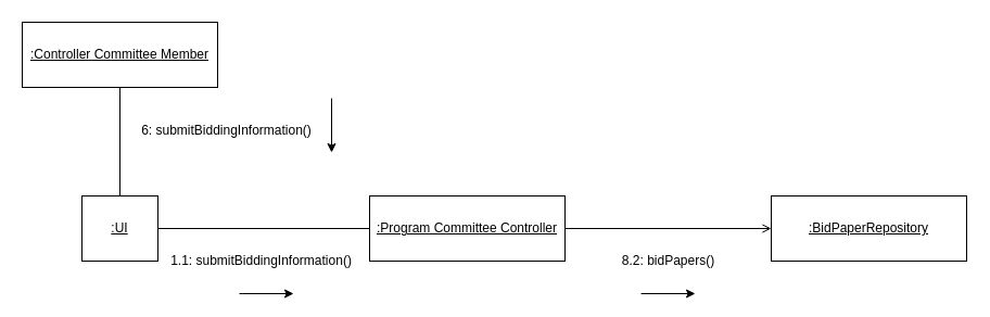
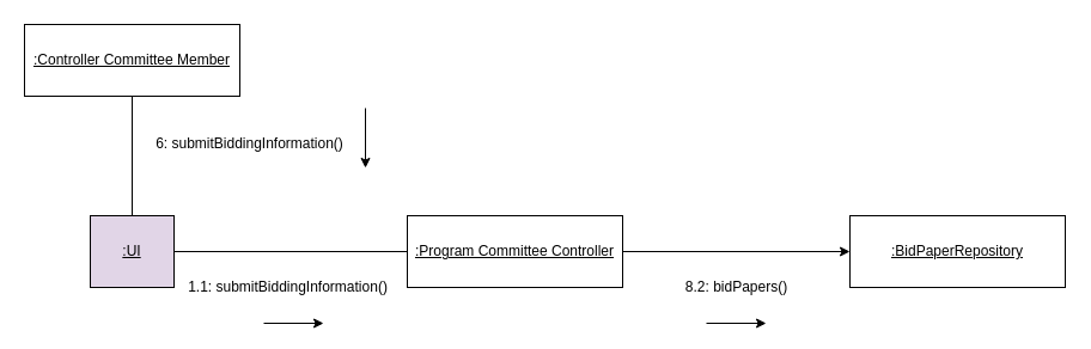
  <mxCell id="0" />
  <mxCell id="1" parent="0" />
  <mxCell id="2" value="&lt;u&gt;:Controller Committee Member&lt;/u&gt;" parent="1" vertex="1" style="rounded=0;whiteSpace=wrap;html=1;"><mxGeometry as="geometry" height="60" width="180" y="20" x="20" /></mxCell>
- <mxCell id="3" value="&lt;u&gt;:UI&lt;/u&gt;" parent="1" vertex="1" style="rounded=0;whiteSpace=wrap;html=1;"><mxGeometry as="geometry" height="60" width="70" y="180" x="75" /></mxCell>
- <mxCell id="4" value="" parent="1" style="edgeStyle=orthogonalEdgeStyle;rounded=0;orthogonalLoop=1;jettySize=auto;html=1;endArrow=open;" source="5" target="6" edge="1"><mxGeometry as="geometry" relative="1" /></mxCell>
+ <mxCell id="3" value="&lt;u&gt;:UI&lt;/u&gt;" parent="1" vertex="1" style="rounded=0;whiteSpace=wrap;html=1;fillColor=#e1d5e7;"><mxGeometry as="geometry" height="60" width="70" y="180" x="75" /></mxCell>
+ <mxCell id="4" value="" parent="1" style="edgeStyle=orthogonalEdgeStyle;rounded=0;orthogonalLoop=1;jettySize=auto;html=1;" source="5" target="6" edge="1"><mxGeometry as="geometry" relative="1" /></mxCell>
  <mxCell id="5" value="&lt;u&gt;:Program Committee Controller&lt;/u&gt;" parent="1" vertex="1" style="rounded=0;whiteSpace=wrap;html=1;"><mxGeometry as="geometry" height="60" width="180" y="180" x="340" /></mxCell>
  <mxCell id="6" value="&lt;u&gt;:BidPaperRepository&lt;/u&gt;" parent="1" vertex="1" style="rounded=0;whiteSpace=wrap;html=1;"><mxGeometry as="geometry" height="60" width="180" y="180" x="710" /></mxCell>
  <mxCell id="7" value="6: submitBiddingInformation()" parent="1" vertex="1" style="text;html=1;align=center;verticalAlign=middle;resizable=0;points=[];autosize=1;"><mxGeometry as="geometry" height="20" width="170" y="110" x="123" /></mxCell>
  <mxCell id="8" value="" parent="1" style="edgeStyle=orthogonalEdgeStyle;rounded=0;orthogonalLoop=1;jettySize=auto;html=1;" edge="1"><mxGeometry as="geometry" relative="1"><mxPoint as="sourcePoint" y="90" x="305" /><mxPoint as="targetPoint" y="140" x="305" /></mxGeometry></mxCell>
  <mxCell id="9" value="" parent="1" style="endArrow=none;html=1;entryX=0.5;entryY=1;entryDx=0;entryDy=0;exitX=0.5;exitY=0;exitDx=0;exitDy=0;" source="3" target="2" edge="1"><mxGeometry as="geometry" height="50" width="50" relative="1"><mxPoint as="sourcePoint" y="160" x="60" /><mxPoint as="targetPoint" y="110" x="110" /></mxGeometry></mxCell>
  <mxCell id="10" value="1.1: submitBiddingInformation()" parent="1" vertex="1" style="text;html=1;align=center;verticalAlign=middle;resizable=0;points=[];autosize=1;"><mxGeometry as="geometry" height="20" width="180" y="230" x="150" /></mxCell>
  <mxCell id="11" value="" parent="1" style="edgeStyle=orthogonalEdgeStyle;rounded=0;orthogonalLoop=1;jettySize=auto;html=1;" edge="1"><mxGeometry as="geometry" relative="1"><mxPoint as="sourcePoint" y="270" x="220" /><mxPoint as="targetPoint" y="270" x="270" /></mxGeometry></mxCell>
  <mxCell id="12" value="" parent="1" style="endArrow=none;html=1;entryX=0;entryY=0.5;entryDx=0;entryDy=0;exitX=1;exitY=0.5;exitDx=0;exitDy=0;" source="3" target="5" edge="1"><mxGeometry as="geometry" height="50" width="50" relative="1"><mxPoint as="sourcePoint" y="240" x="210" /><mxPoint as="targetPoint" y="190" x="260" /></mxGeometry></mxCell>
  <mxCell id="13" value="8.2: bidPapers()" parent="1" vertex="1" style="text;html=1;align=center;verticalAlign=middle;resizable=0;points=[];autosize=1;"><mxGeometry as="geometry" height="20" width="100" y="230" x="565" /></mxCell>
  <mxCell id="14" value="" parent="1" style="edgeStyle=orthogonalEdgeStyle;rounded=0;orthogonalLoop=1;jettySize=auto;html=1;" edge="1"><mxGeometry as="geometry" relative="1"><mxPoint as="sourcePoint" y="270" x="590" /><mxPoint as="targetPoint" y="270" x="640" /></mxGeometry></mxCell>
